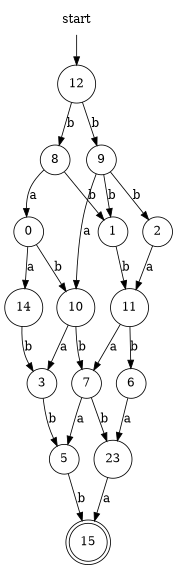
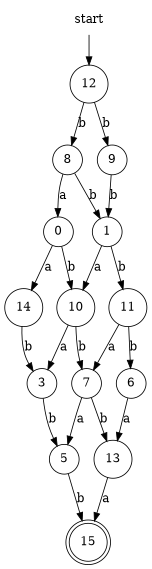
  digraph {
    node [shape=circle]
    0
    10
    14
    3
    7
    1
    11
    6
-   2
    5
    15 [shape=doublecircle]
-   13 [label=23]
+   13
    8
    9
    12
    n16 [label=start shape=none]
    0 -> 10 [label=b]
    0 -> 14 [label=a]
    10 -> 3 [label=a]
    10 -> 7 [label=b]
    14 -> 3 [label=b]
    3 -> 5 [label=b]
    7 -> 5 [label=a]
    7 -> 13 [label=b]
-   9 -> 10 [label=a]
+   1 -> 10 [label=a]
    1 -> 11 [label=b]
    11 -> 7 [label=a]
    11 -> 6 [label=b]
    6 -> 13 [label=a]
-   2 -> 11 [label=a]
    5 -> 15 [label=b]
    13 -> 15 [label=a]
    8 -> 0 [label=a]
    8 -> 1 [label=b]
    9 -> 1 [label=b]
-   9 -> 2 [label=b]
    12 -> 8 [label=b]
    12 -> 9 [label=b]
    n16 -> 12
  }
